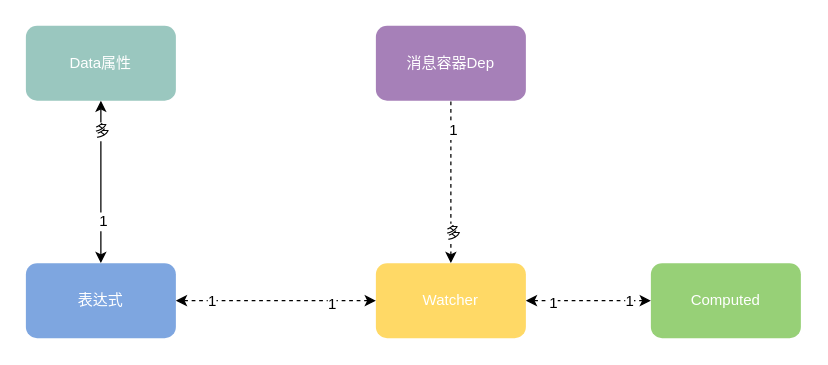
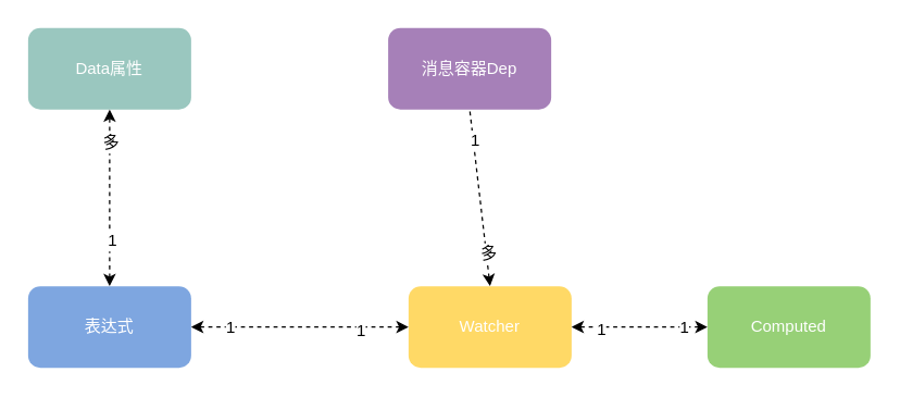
  <mxCell id="0" />
  <mxCell id="1" parent="0" />
  <mxCell id="2" value="Data属性" style="rounded=1;whiteSpace=wrap;html=1;fillColor=#9AC7BF;strokeColor=none;fontColor=#ffffff;" parent="1" vertex="1"><mxGeometry x="20" y="20" width="120" height="60" as="geometry" /></mxCell>
- <mxCell id="3" value="消息容器Dep" style="rounded=1;whiteSpace=wrap;html=1;fillColor=#A680B8;strokeColor=none;fontColor=#ffffff;" parent="1" vertex="1"><mxGeometry x="300" y="20" width="120" height="60" as="geometry" /></mxCell>
+ <mxCell id="3" value="消息容器Dep" style="rounded=1;whiteSpace=wrap;html=1;fillColor=#A680B8;strokeColor=none;fontColor=#ffffff;" parent="1" vertex="1"><mxGeometry x="285" y="20" width="120" height="60" as="geometry" /></mxCell>
  <mxCell id="4" value="Watcher" style="rounded=1;whiteSpace=wrap;html=1;strokeColor=none;fillColor=#FFD966;fontColor=#ffffff;" parent="1" vertex="1"><mxGeometry x="300" y="210" width="120" height="60" as="geometry" /></mxCell>
  <mxCell id="5" value="" style="endArrow=none;startArrow=classic;html=1;entryX=0.5;entryY=1;entryDx=0;entryDy=0;exitX=0.5;exitY=0;exitDx=0;exitDy=0;dashed=1;" parent="1" source="4" target="3" edge="1"><mxGeometry width="50" height="50" relative="1" as="geometry"><mxPoint x="160" y="210" as="sourcePoint" /><mxPoint x="210" y="160" as="targetPoint" /></mxGeometry></mxCell>
  <mxCell id="6" value="1" style="text;html=1;resizable=0;points=[];align=center;verticalAlign=middle;labelBackgroundColor=#ffffff;" parent="5" vertex="1" connectable="0"><mxGeometry x="0.644" y="-1" relative="1" as="geometry"><mxPoint as="offset" /></mxGeometry></mxCell>
  <mxCell id="7" value="多" style="text;html=1;resizable=0;points=[];align=center;verticalAlign=middle;labelBackgroundColor=#ffffff;" parent="5" vertex="1" connectable="0"><mxGeometry x="-0.622" y="-1" relative="1" as="geometry"><mxPoint as="offset" /></mxGeometry></mxCell>
  <mxCell id="8" value="&lt;font color=&quot;#ffffff&quot;&gt;Computed&lt;/font&gt;" style="rounded=1;whiteSpace=wrap;html=1;fillColor=#97D077;strokeColor=none;glass=0;comic=0;" vertex="1" parent="1"><mxGeometry x="520" y="210" width="120" height="60" as="geometry" /></mxCell>
  <mxCell id="9" value="" style="endArrow=classic;startArrow=classic;html=1;exitX=0;exitY=0.5;exitDx=0;exitDy=0;dashed=1;" edge="1" parent="1" source="8"><mxGeometry width="50" height="50" relative="1" as="geometry"><mxPoint x="180" y="270" as="sourcePoint" /><mxPoint x="420" y="240" as="targetPoint" /></mxGeometry></mxCell>
  <mxCell id="10" value="1" style="text;html=1;resizable=0;points=[];align=center;verticalAlign=middle;labelBackgroundColor=#ffffff;" vertex="1" connectable="0" parent="9"><mxGeometry x="-0.642" relative="1" as="geometry"><mxPoint as="offset" /></mxGeometry></mxCell>
  <mxCell id="11" value="1" style="text;html=1;resizable=0;points=[];align=center;verticalAlign=middle;labelBackgroundColor=#ffffff;" vertex="1" connectable="0" parent="9"><mxGeometry x="0.583" y="1" relative="1" as="geometry"><mxPoint as="offset" /></mxGeometry></mxCell>
  <mxCell id="12" value="&lt;font color=&quot;#ffffff&quot;&gt;表达式&lt;/font&gt;" style="rounded=1;whiteSpace=wrap;html=1;glass=0;comic=0;fillColor=#7EA6E0;strokeColor=none;" vertex="1" parent="1"><mxGeometry x="20" y="210" width="120" height="60" as="geometry" /></mxCell>
  <mxCell id="13" value="" style="endArrow=classic;startArrow=classic;html=1;dashed=1;exitX=0;exitY=0.5;exitDx=0;exitDy=0;entryX=1;entryY=0.5;entryDx=0;entryDy=0;" edge="1" parent="1" source="4" target="12"><mxGeometry width="50" height="50" relative="1" as="geometry"><mxPoint x="460" y="280" as="sourcePoint" /><mxPoint x="510" y="230" as="targetPoint" /></mxGeometry></mxCell>
  <mxCell id="14" value="1" style="text;html=1;resizable=0;points=[];align=center;verticalAlign=middle;labelBackgroundColor=#ffffff;" vertex="1" connectable="0" parent="13"><mxGeometry x="-0.551" y="2" relative="1" as="geometry"><mxPoint as="offset" /></mxGeometry></mxCell>
  <mxCell id="15" value="1" style="text;html=1;resizable=0;points=[];align=center;verticalAlign=middle;labelBackgroundColor=#ffffff;" vertex="1" connectable="0" parent="13"><mxGeometry x="0.648" relative="1" as="geometry"><mxPoint as="offset" /></mxGeometry></mxCell>
- <mxCell id="16" value="" style="endArrow=classic;startArrow=classic;html=1;dashed=0;entryX=0.5;entryY=1;entryDx=0;entryDy=0;" edge="1" parent="1" source="12" target="2"><mxGeometry width="50" height="50" relative="1" as="geometry"><mxPoint x="20" y="340" as="sourcePoint" /><mxPoint x="70" y="290" as="targetPoint" /></mxGeometry></mxCell>
+ <mxCell id="16" value="" style="endArrow=classic;startArrow=classic;html=1;dashed=1;entryX=0.5;entryY=1;entryDx=0;entryDy=0;" edge="1" parent="1" source="12" target="2"><mxGeometry width="50" height="50" relative="1" as="geometry"><mxPoint x="20" y="340" as="sourcePoint" /><mxPoint x="70" y="290" as="targetPoint" /></mxGeometry></mxCell>
  <mxCell id="17" value="多" style="text;html=1;resizable=0;points=[];align=center;verticalAlign=middle;labelBackgroundColor=#ffffff;" vertex="1" connectable="0" parent="16"><mxGeometry x="0.631" relative="1" as="geometry"><mxPoint as="offset" /></mxGeometry></mxCell>
  <mxCell id="18" value="1" style="text;html=1;resizable=0;points=[];align=center;verticalAlign=middle;labelBackgroundColor=#ffffff;" vertex="1" connectable="0" parent="16"><mxGeometry x="-0.477" y="-1" relative="1" as="geometry"><mxPoint as="offset" /></mxGeometry></mxCell>
